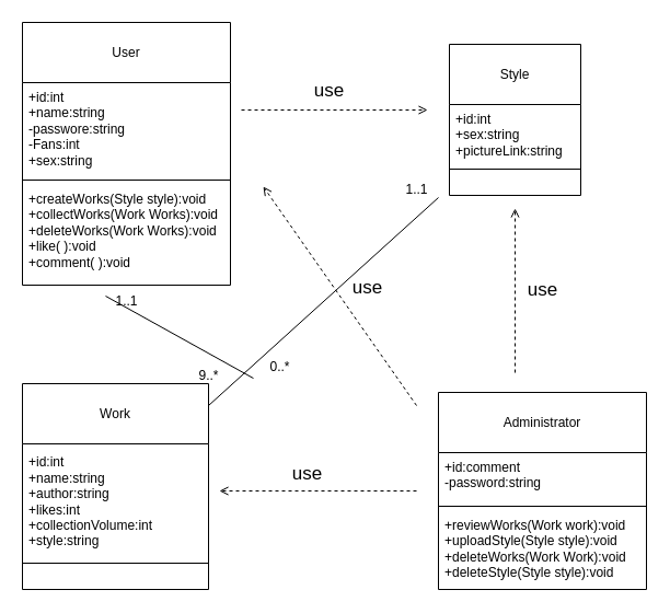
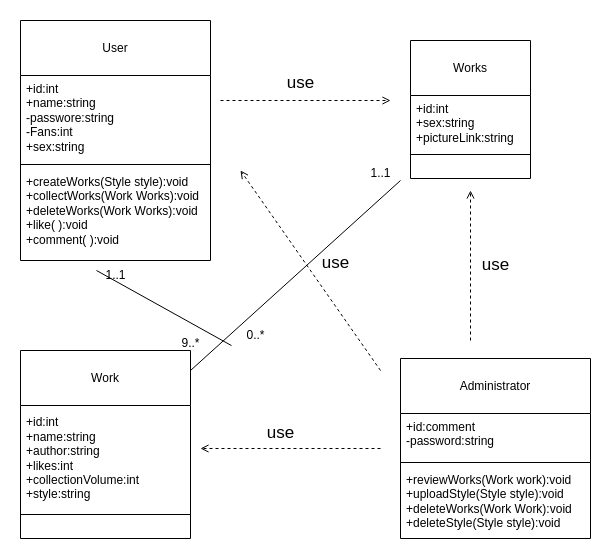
  <mxCell id="0" />
  <mxCell id="1" parent="0" />
  <mxCell id="2" value="User" style="swimlane;fontStyle=0;align=center;verticalAlign=middle;childLayout=stackLayout;horizontal=1;startSize=55;horizontalStack=0;resizeParent=1;resizeParentMax=0;resizeLast=0;collapsible=0;marginBottom=0;html=1;whiteSpace=wrap;" parent="1" vertex="1"><mxGeometry x="20" y="20" width="190" height="240" as="geometry" /></mxCell>
  <mxCell id="3" value="+id:int&lt;br&gt;+name:string&lt;br&gt;-passwore:string&lt;br&gt;-Fans:int&lt;br&gt;+sex:string" style="text;html=1;strokeColor=none;fillColor=none;align=left;verticalAlign=top;spacingLeft=4;spacingRight=4;overflow=hidden;rotatable=0;points=[[0,0.5],[1,0.5]];portConstraint=eastwest;whiteSpace=wrap;" parent="2" vertex="1"><mxGeometry y="55" width="190" height="85" as="geometry" /></mxCell>
  <mxCell id="4" value="" style="line;strokeWidth=1;fillColor=none;align=left;verticalAlign=middle;spacingTop=-1;spacingLeft=3;spacingRight=3;rotatable=0;labelPosition=right;points=[];portConstraint=eastwest;" parent="2" vertex="1"><mxGeometry y="140" width="190" height="8" as="geometry" /></mxCell>
  <mxCell id="5" value="+createWorks(Style style):void&lt;br&gt;+collectWorks(Work Works):void&lt;br&gt;+deleteWorks(Work Works):void&lt;br&gt;+like( ):void&amp;nbsp; &amp;nbsp;&lt;br&gt;+comment( ):void&amp;nbsp; &amp;nbsp;" style="text;html=1;strokeColor=none;fillColor=none;align=left;verticalAlign=top;spacingLeft=4;spacingRight=4;overflow=hidden;rotatable=0;points=[[0,0.5],[1,0.5]];portConstraint=eastwest;whiteSpace=wrap;" parent="2" vertex="1"><mxGeometry y="148" width="190" height="92" as="geometry" /></mxCell>
- <mxCell id="6" value="Style" style="swimlane;fontStyle=0;align=center;verticalAlign=middle;childLayout=stackLayout;horizontal=1;startSize=55;horizontalStack=0;resizeParent=1;resizeParentMax=0;resizeLast=0;collapsible=0;marginBottom=0;html=1;whiteSpace=wrap;" parent="1" vertex="1"><mxGeometry x="410" y="40" width="120" height="138" as="geometry" /></mxCell>
+ <mxCell id="6" value="Works" style="swimlane;fontStyle=0;align=center;verticalAlign=middle;childLayout=stackLayout;horizontal=1;startSize=55;horizontalStack=0;resizeParent=1;resizeParentMax=0;resizeLast=0;collapsible=0;marginBottom=0;html=1;whiteSpace=wrap;" parent="1" vertex="1"><mxGeometry x="410" y="40" width="120" height="138" as="geometry" /></mxCell>
  <mxCell id="7" value="+id:int&lt;br&gt;+sex:string&lt;br&gt;+pictureLink:string" style="text;html=1;strokeColor=none;fillColor=none;align=left;verticalAlign=top;spacingLeft=4;spacingRight=4;overflow=hidden;rotatable=0;points=[[0,0.5],[1,0.5]];portConstraint=eastwest;whiteSpace=wrap;" parent="6" vertex="1"><mxGeometry y="55" width="120" height="55" as="geometry" /></mxCell>
  <mxCell id="8" value="" style="line;strokeWidth=1;fillColor=none;align=left;verticalAlign=middle;spacingTop=-1;spacingLeft=3;spacingRight=3;rotatable=0;labelPosition=right;points=[];portConstraint=eastwest;" parent="6" vertex="1"><mxGeometry y="110" width="120" height="8" as="geometry" /></mxCell>
  <mxCell id="9" value="&amp;nbsp; &amp;nbsp;" style="text;html=1;strokeColor=none;fillColor=none;align=center;verticalAlign=middle;spacingLeft=4;spacingRight=4;overflow=hidden;rotatable=0;points=[[0,0.5],[1,0.5]];portConstraint=eastwest;whiteSpace=wrap;" parent="6" vertex="1"><mxGeometry y="118" width="120" height="20" as="geometry" /></mxCell>
  <mxCell id="10" value="Work" style="swimlane;fontStyle=0;align=center;verticalAlign=middle;childLayout=stackLayout;horizontal=1;startSize=55;horizontalStack=0;resizeParent=1;resizeParentMax=0;resizeLast=0;collapsible=0;marginBottom=0;html=1;whiteSpace=wrap;" parent="1" vertex="1"><mxGeometry x="20" y="350" width="170" height="188" as="geometry" /></mxCell>
  <mxCell id="11" value="+id:int&lt;br&gt;+name:string&lt;br&gt;+author:string&lt;br&gt;+likes:int&amp;nbsp; &amp;nbsp;&lt;br&gt;+collectionVolume:int&amp;nbsp;&amp;nbsp;&lt;br&gt;+style:string" style="text;html=1;strokeColor=none;fillColor=none;align=left;verticalAlign=middle;spacingLeft=4;spacingRight=4;overflow=hidden;rotatable=0;points=[[0,0.5],[1,0.5]];portConstraint=eastwest;whiteSpace=wrap;" parent="10" vertex="1"><mxGeometry y="55" width="170" height="105" as="geometry" /></mxCell>
  <mxCell id="12" value="" style="line;strokeWidth=1;fillColor=none;align=left;verticalAlign=middle;spacingTop=-1;spacingLeft=3;spacingRight=3;rotatable=0;labelPosition=right;points=[];portConstraint=eastwest;" parent="10" vertex="1"><mxGeometry y="160" width="170" height="8" as="geometry" /></mxCell>
  <mxCell id="13" value="&amp;nbsp;&amp;nbsp;" style="text;html=1;strokeColor=none;fillColor=none;align=center;verticalAlign=middle;spacingLeft=4;spacingRight=4;overflow=hidden;rotatable=0;points=[[0,0.5],[1,0.5]];portConstraint=eastwest;whiteSpace=wrap;" parent="10" vertex="1"><mxGeometry y="168" width="170" height="20" as="geometry" /></mxCell>
  <mxCell id="14" value="Administrator" style="swimlane;fontStyle=0;align=center;verticalAlign=middle;childLayout=stackLayout;horizontal=1;startSize=55;horizontalStack=0;resizeParent=1;resizeParentMax=0;resizeLast=0;collapsible=0;marginBottom=0;html=1;whiteSpace=wrap;" parent="1" vertex="1"><mxGeometry x="400" y="358" width="190" height="180" as="geometry" /></mxCell>
  <mxCell id="15" value="+id:comment&lt;br&gt;-password:string" style="text;html=1;strokeColor=none;fillColor=none;align=left;verticalAlign=top;spacingLeft=4;spacingRight=4;overflow=hidden;rotatable=0;points=[[0,0.5],[1,0.5]];portConstraint=eastwest;whiteSpace=wrap;" parent="14" vertex="1"><mxGeometry y="55" width="190" height="45" as="geometry" /></mxCell>
  <mxCell id="16" value="" style="line;strokeWidth=1;fillColor=none;align=left;verticalAlign=middle;spacingTop=-1;spacingLeft=3;spacingRight=3;rotatable=0;labelPosition=right;points=[];portConstraint=eastwest;" parent="14" vertex="1"><mxGeometry y="100" width="190" height="8" as="geometry" /></mxCell>
  <mxCell id="17" value="+reviewWorks(Work work):void&lt;br&gt;+uploadStyle(Style style):void&lt;br&gt;+deleteWorks(Work Work):void&lt;br&gt;+deleteStyle(Style style):void" style="text;html=1;strokeColor=none;fillColor=none;align=left;verticalAlign=top;spacingLeft=4;spacingRight=4;overflow=hidden;rotatable=0;points=[[0,0.5],[1,0.5]];portConstraint=eastwest;whiteSpace=wrap;" parent="14" vertex="1"><mxGeometry y="108" width="190" height="72" as="geometry" /></mxCell>
  <mxCell id="18" value="" style="html=1;verticalAlign=bottom;labelBackgroundColor=none;endArrow=open;endFill=0;dashed=1;rounded=0;" parent="1" edge="1"><mxGeometry width="160" relative="1" as="geometry"><mxPoint x="220" y="100" as="sourcePoint" /><mxPoint x="390" y="100" as="targetPoint" /></mxGeometry></mxCell>
  <mxCell id="19" value="use" style="text;html=1;align=center;verticalAlign=middle;resizable=0;points=[];autosize=1;strokeColor=none;fillColor=none;fontSize=17;" parent="1" vertex="1"><mxGeometry x="275" y="68" width="50" height="30" as="geometry" /></mxCell>
  <mxCell id="20" value="" style="html=1;verticalAlign=bottom;labelBackgroundColor=none;endArrow=open;endFill=0;dashed=1;rounded=0;" parent="1" edge="1"><mxGeometry width="160" relative="1" as="geometry"><mxPoint x="470" y="340" as="sourcePoint" /><mxPoint x="470" y="190" as="targetPoint" /></mxGeometry></mxCell>
  <mxCell id="21" value="use" style="text;html=1;align=center;verticalAlign=middle;resizable=0;points=[];autosize=1;strokeColor=none;fillColor=none;fontSize=17;" parent="1" vertex="1"><mxGeometry x="470" y="250" width="50" height="30" as="geometry" /></mxCell>
  <mxCell id="22" value="" style="html=1;verticalAlign=bottom;labelBackgroundColor=none;endArrow=open;endFill=0;dashed=1;rounded=0;" parent="1" edge="1"><mxGeometry width="160" relative="1" as="geometry"><mxPoint x="380" y="448" as="sourcePoint" /><mxPoint x="200" y="448" as="targetPoint" /></mxGeometry></mxCell>
  <mxCell id="23" value="use" style="text;html=1;align=center;verticalAlign=middle;resizable=0;points=[];autosize=1;strokeColor=none;fillColor=none;fontSize=17;" parent="1" vertex="1"><mxGeometry x="255" y="418" width="50" height="30" as="geometry" /></mxCell>
  <mxCell id="24" value="" style="html=1;verticalAlign=bottom;labelBackgroundColor=none;endArrow=open;endFill=0;dashed=1;rounded=0;" parent="1" edge="1"><mxGeometry width="160" relative="1" as="geometry"><mxPoint x="380" y="370" as="sourcePoint" /><mxPoint x="240" y="170" as="targetPoint" /></mxGeometry></mxCell>
  <mxCell id="25" value="use" style="text;html=1;align=center;verticalAlign=middle;resizable=0;points=[];autosize=1;strokeColor=none;fillColor=none;fontSize=17;" parent="1" vertex="1"><mxGeometry x="310" y="248" width="50" height="30" as="geometry" /></mxCell>
  <mxCell id="26" value="" style="endArrow=none;html=1;rounded=0;exitX=-0.1;exitY=0.836;exitDx=0;exitDy=0;exitPerimeter=0;" parent="1" source="28" edge="1"><mxGeometry width="50" height="50" relative="1" as="geometry"><mxPoint x="99.5" y="340" as="sourcePoint" /><mxPoint x="96" y="270" as="targetPoint" /></mxGeometry></mxCell>
  <mxCell id="27" value="1..1" style="text;html=1;align=center;verticalAlign=middle;resizable=0;points=[];autosize=1;strokeColor=none;fillColor=none;" parent="1" vertex="1"><mxGeometry x="95" y="260" width="40" height="30" as="geometry" /></mxCell>
  <mxCell id="28" value="0..*" style="text;html=1;align=center;verticalAlign=middle;resizable=0;points=[];autosize=1;strokeColor=none;fillColor=none;" parent="1" vertex="1"><mxGeometry x="235" y="320" width="40" height="30" as="geometry" /></mxCell>
  <mxCell id="29" value="" style="endArrow=none;html=1;rounded=0;" parent="1" edge="1"><mxGeometry width="50" height="50" relative="1" as="geometry"><mxPoint x="190" y="370" as="sourcePoint" /><mxPoint x="400" y="180" as="targetPoint" /></mxGeometry></mxCell>
  <mxCell id="30" value="9..*" style="text;html=1;align=center;verticalAlign=middle;resizable=0;points=[];autosize=1;strokeColor=none;fillColor=none;" parent="1" vertex="1"><mxGeometry x="170" y="328" width="40" height="30" as="geometry" /></mxCell>
  <mxCell id="31" value="1..1" style="text;html=1;align=center;verticalAlign=middle;resizable=0;points=[];autosize=1;strokeColor=none;fillColor=none;" parent="1" vertex="1"><mxGeometry x="360" y="158" width="40" height="30" as="geometry" /></mxCell>
